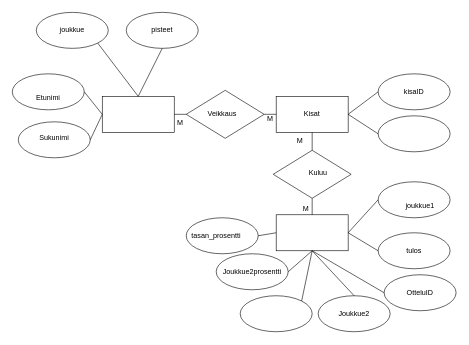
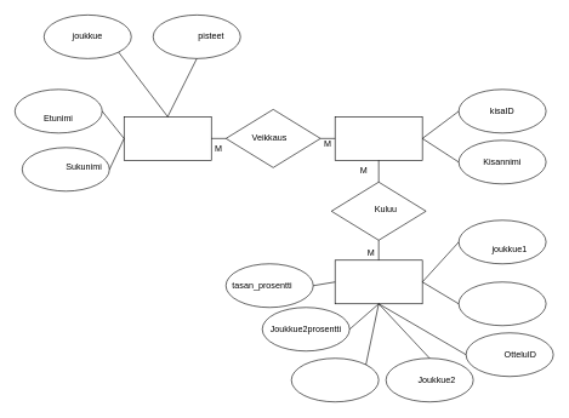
  <mxCell id="0" />
  <mxCell id="1" parent="0" />
  <mxCell id="2" value="" style="rounded=0;whiteSpace=wrap;html=1;" vertex="1" parent="1"><mxGeometry x="460" y="160" width="120" height="60" as="geometry" /></mxCell>
- <mxCell id="3" value="Kisat" style="text;html=1;strokeColor=none;fillColor=none;align=center;verticalAlign=middle;whiteSpace=wrap;rounded=0;" vertex="1" parent="1"><mxGeometry x="490" y="175" width="60" height="30" as="geometry" /></mxCell>
  <mxCell id="4" value="" style="rounded=0;whiteSpace=wrap;html=1;" vertex="1" parent="1"><mxGeometry x="170" y="160" width="120" height="60" as="geometry" /></mxCell>
  <mxCell id="5" value="" style="ellipse;whiteSpace=wrap;html=1;" vertex="1" parent="1"><mxGeometry x="60" y="20" width="120" height="60" as="geometry" /></mxCell>
  <mxCell id="6" value="joukkue" style="text;html=1;strokeColor=none;fillColor=none;align=center;verticalAlign=middle;whiteSpace=wrap;rounded=0;" vertex="1" parent="1"><mxGeometry x="90" y="35" width="60" height="30" as="geometry" /></mxCell>
  <mxCell id="7" value="" style="ellipse;whiteSpace=wrap;html=1;" vertex="1" parent="1"><mxGeometry x="20" y="122.5" width="120" height="60" as="geometry" /></mxCell>
  <mxCell id="8" value="Etunimi" style="text;html=1;strokeColor=none;fillColor=none;align=center;verticalAlign=middle;whiteSpace=wrap;rounded=0;" vertex="1" parent="1"><mxGeometry x="50" y="147.5" width="60" height="30" as="geometry" /></mxCell>
  <mxCell id="9" value="" style="ellipse;whiteSpace=wrap;html=1;" vertex="1" parent="1"><mxGeometry x="30" y="202.5" width="120" height="60" as="geometry" /></mxCell>
- <mxCell id="10" value="Sukunimi" style="text;html=1;strokeColor=none;fillColor=none;align=center;verticalAlign=middle;whiteSpace=wrap;rounded=0;" vertex="1" parent="1"><mxGeometry x="60" y="217.5" width="60" height="25" as="geometry" /></mxCell>
+ <mxCell id="10" value="Sukunimi" style="text;html=1;strokeColor=none;fillColor=none;align=center;verticalAlign=middle;whiteSpace=wrap;rounded=0;" vertex="1" parent="1"><mxGeometry x="85" y="217.5" width="60" height="25" as="geometry" /></mxCell>
  <mxCell id="11" value="" style="ellipse;whiteSpace=wrap;html=1;" vertex="1" parent="1"><mxGeometry x="630" y="122.5" width="120" height="60" as="geometry" /></mxCell>
  <mxCell id="12" value="kisaID" style="text;html=1;strokeColor=none;fillColor=none;align=center;verticalAlign=middle;whiteSpace=wrap;rounded=0;" vertex="1" parent="1"><mxGeometry x="660" y="137.5" width="60" height="30" as="geometry" /></mxCell>
  <mxCell id="13" value="" style="rounded=0;whiteSpace=wrap;html=1;" vertex="1" parent="1"><mxGeometry x="460" y="357.5" width="120" height="60" as="geometry" /></mxCell>
  <mxCell id="14" value="" style="ellipse;whiteSpace=wrap;html=1;" vertex="1" parent="1"><mxGeometry x="630" y="302.5" width="120" height="60" as="geometry" /></mxCell>
  <mxCell id="15" value="joukkue1" style="text;html=1;strokeColor=none;fillColor=none;align=center;verticalAlign=middle;whiteSpace=wrap;rounded=0;" vertex="1" parent="1"><mxGeometry x="670" y="327.5" width="60" height="30" as="geometry" /></mxCell>
  <mxCell id="16" value="" style="ellipse;whiteSpace=wrap;html=1;" vertex="1" parent="1"><mxGeometry x="210" y="20" width="120" height="60" as="geometry" /></mxCell>
- <mxCell id="17" value="pisteet" style="text;html=1;strokeColor=none;fillColor=none;align=center;verticalAlign=middle;whiteSpace=wrap;rounded=0;" vertex="1" parent="1"><mxGeometry x="240" y="35" width="60" height="30" as="geometry" /></mxCell>
+ <mxCell id="17" value="pisteet" style="text;html=1;strokeColor=none;fillColor=none;align=center;verticalAlign=middle;whiteSpace=wrap;rounded=0;" vertex="1" parent="1"><mxGeometry x="260" y="35" width="60" height="30" as="geometry" /></mxCell>
  <mxCell id="18" value="" style="ellipse;whiteSpace=wrap;html=1;" vertex="1" parent="1"><mxGeometry x="630" y="387.5" width="120" height="60" as="geometry" /></mxCell>
- <mxCell id="19" value="tulos" style="text;html=1;strokeColor=none;fillColor=none;align=center;verticalAlign=middle;whiteSpace=wrap;rounded=0;" vertex="1" parent="1"><mxGeometry x="660" y="402.5" width="60" height="30" as="geometry" /></mxCell>
  <mxCell id="20" value="" style="ellipse;whiteSpace=wrap;html=1;" vertex="1" parent="1"><mxGeometry x="630" y="192.5" width="120" height="60" as="geometry" /></mxCell>
+ <mxCell id="21" value="Kisannimi" style="text;html=1;strokeColor=none;fillColor=none;align=center;verticalAlign=middle;whiteSpace=wrap;rounded=0;" vertex="1" parent="1"><mxGeometry x="660" y="207.5" width="60" height="30" as="geometry" /></mxCell>
  <mxCell id="22" value="" style="ellipse;whiteSpace=wrap;html=1;" vertex="1" parent="1"><mxGeometry x="640" y="457.5" width="120" height="60" as="geometry" /></mxCell>
- <mxCell id="23" value="OtteluID" style="text;html=1;strokeColor=none;fillColor=none;align=center;verticalAlign=middle;whiteSpace=wrap;rounded=0;" vertex="1" parent="1"><mxGeometry x="670" y="472.5" width="60" height="30" as="geometry" /></mxCell>
+ <mxCell id="23" value="OtteluID" style="text;html=1;strokeColor=none;fillColor=none;align=center;verticalAlign=middle;whiteSpace=wrap;rounded=0;" vertex="1" parent="1"><mxGeometry x="685" y="472.5" width="60" height="30" as="geometry" /></mxCell>
  <mxCell id="24" value="" style="ellipse;whiteSpace=wrap;html=1;" vertex="1" parent="1"><mxGeometry x="530" y="492.5" width="120" height="60" as="geometry" /></mxCell>
- <mxCell id="25" value="Joukkue2" style="text;html=1;strokeColor=none;fillColor=none;align=center;verticalAlign=middle;whiteSpace=wrap;rounded=0;" vertex="1" parent="1"><mxGeometry x="560" y="507.5" width="60" height="30" as="geometry" /></mxCell>
+ <mxCell id="25" value="Joukkue2" style="text;html=1;strokeColor=none;fillColor=none;align=center;verticalAlign=middle;whiteSpace=wrap;rounded=0;" vertex="1" parent="1"><mxGeometry x="570" y="507.5" width="60" height="30" as="geometry" /></mxCell>
  <mxCell id="26" value="" style="endArrow=none;html=1;rounded=0;entryX=0.5;entryY=1;entryDx=0;entryDy=0;exitX=0.5;exitY=0;exitDx=0;exitDy=0;" edge="1" parent="1" source="4" target="16"><mxGeometry width="50" height="50" relative="1" as="geometry"><mxPoint x="350" y="240" as="sourcePoint" /><mxPoint x="400" y="190" as="targetPoint" /></mxGeometry></mxCell>
  <mxCell id="27" value="" style="endArrow=none;html=1;rounded=0;exitX=0.5;exitY=0;exitDx=0;exitDy=0;entryX=1;entryY=1;entryDx=0;entryDy=0;" edge="1" parent="1" source="4" target="5"><mxGeometry width="50" height="50" relative="1" as="geometry"><mxPoint x="350" y="240" as="sourcePoint" /><mxPoint x="400" y="190" as="targetPoint" /></mxGeometry></mxCell>
  <mxCell id="28" value="" style="endArrow=none;html=1;rounded=0;entryX=1;entryY=0.5;entryDx=0;entryDy=0;exitX=0;exitY=0.5;exitDx=0;exitDy=0;" edge="1" parent="1" source="4" target="7"><mxGeometry width="50" height="50" relative="1" as="geometry"><mxPoint x="350" y="240" as="sourcePoint" /><mxPoint x="400" y="190" as="targetPoint" /></mxGeometry></mxCell>
  <mxCell id="29" value="" style="endArrow=none;html=1;rounded=0;exitX=1;exitY=0.5;exitDx=0;exitDy=0;entryX=0;entryY=0.5;entryDx=0;entryDy=0;" edge="1" parent="1" source="9" target="4"><mxGeometry width="50" height="50" relative="1" as="geometry"><mxPoint x="350" y="212.5" as="sourcePoint" /><mxPoint x="150" y="190" as="targetPoint" /></mxGeometry></mxCell>
  <mxCell id="30" value="" style="endArrow=none;html=1;rounded=0;entryX=0;entryY=0.5;entryDx=0;entryDy=0;exitX=1;exitY=0.5;exitDx=0;exitDy=0;" edge="1" parent="1" source="2" target="11"><mxGeometry width="50" height="50" relative="1" as="geometry"><mxPoint x="350" y="300" as="sourcePoint" /><mxPoint x="400" y="250" as="targetPoint" /></mxGeometry></mxCell>
  <mxCell id="31" value="" style="endArrow=none;html=1;rounded=0;entryX=0;entryY=0.5;entryDx=0;entryDy=0;exitX=1;exitY=0.5;exitDx=0;exitDy=0;" edge="1" parent="1" source="2" target="20"><mxGeometry width="50" height="50" relative="1" as="geometry"><mxPoint x="350" y="300" as="sourcePoint" /><mxPoint x="400" y="250" as="targetPoint" /></mxGeometry></mxCell>
  <mxCell id="32" value="" style="endArrow=none;html=1;rounded=0;entryX=0;entryY=0.5;entryDx=0;entryDy=0;exitX=1;exitY=0.5;exitDx=0;exitDy=0;" edge="1" parent="1" source="13" target="14"><mxGeometry width="50" height="50" relative="1" as="geometry"><mxPoint x="350" y="327.5" as="sourcePoint" /><mxPoint x="633.96" y="355.48" as="targetPoint" /></mxGeometry></mxCell>
  <mxCell id="33" value="" style="endArrow=none;html=1;rounded=0;entryX=0;entryY=0.5;entryDx=0;entryDy=0;" edge="1" parent="1" target="18"><mxGeometry width="50" height="50" relative="1" as="geometry"><mxPoint x="580" y="387.5" as="sourcePoint" /><mxPoint x="400" y="277.5" as="targetPoint" /></mxGeometry></mxCell>
  <mxCell id="34" value="" style="endArrow=none;html=1;rounded=0;entryX=0;entryY=0.5;entryDx=0;entryDy=0;exitX=0.5;exitY=1;exitDx=0;exitDy=0;" edge="1" parent="1" source="13" target="22"><mxGeometry width="50" height="50" relative="1" as="geometry"><mxPoint x="350" y="327.5" as="sourcePoint" /><mxPoint x="400" y="277.5" as="targetPoint" /></mxGeometry></mxCell>
  <mxCell id="35" value="" style="endArrow=none;html=1;rounded=0;exitX=0.5;exitY=0;exitDx=0;exitDy=0;" edge="1" parent="1" source="24"><mxGeometry width="50" height="50" relative="1" as="geometry"><mxPoint x="490" y="467.5" as="sourcePoint" /><mxPoint x="520" y="417.5" as="targetPoint" /></mxGeometry></mxCell>
  <mxCell id="36" value="" style="ellipse;whiteSpace=wrap;html=1;" vertex="1" parent="1"><mxGeometry x="400" y="492.5" width="120" height="60" as="geometry" /></mxCell>
  <mxCell id="37" value="" style="ellipse;whiteSpace=wrap;html=1;" vertex="1" parent="1"><mxGeometry x="360" y="422.5" width="120" height="60" as="geometry" /></mxCell>
  <mxCell id="38" value="Joukkue2prosentti" style="text;html=1;strokeColor=none;fillColor=none;align=center;verticalAlign=middle;whiteSpace=wrap;rounded=0;" vertex="1" parent="1"><mxGeometry x="390" y="437.5" width="60" height="30" as="geometry" /></mxCell>
  <mxCell id="39" value="" style="endArrow=none;html=1;rounded=0;exitX=1;exitY=0;exitDx=0;exitDy=0;" edge="1" parent="1" source="36"><mxGeometry width="50" height="50" relative="1" as="geometry"><mxPoint x="350" y="327.5" as="sourcePoint" /><mxPoint x="520" y="417.5" as="targetPoint" /></mxGeometry></mxCell>
  <mxCell id="40" value="" style="endArrow=none;html=1;rounded=0;entryX=0.5;entryY=1;entryDx=0;entryDy=0;exitX=1;exitY=0.5;exitDx=0;exitDy=0;" edge="1" parent="1" source="37" target="13"><mxGeometry width="50" height="50" relative="1" as="geometry"><mxPoint x="350" y="327.5" as="sourcePoint" /><mxPoint x="400" y="277.5" as="targetPoint" /></mxGeometry></mxCell>
  <mxCell id="41" value="" style="ellipse;whiteSpace=wrap;html=1;" vertex="1" parent="1"><mxGeometry x="310" y="362.5" width="120" height="60" as="geometry" /></mxCell>
  <mxCell id="42" value="tasan_prosentti" style="text;html=1;strokeColor=none;fillColor=none;align=center;verticalAlign=middle;whiteSpace=wrap;rounded=0;" vertex="1" parent="1"><mxGeometry x="330" y="377.5" width="60" height="30" as="geometry" /></mxCell>
  <mxCell id="43" value="" style="endArrow=none;html=1;rounded=0;entryX=0;entryY=0.5;entryDx=0;entryDy=0;exitX=1;exitY=0.5;exitDx=0;exitDy=0;" edge="1" parent="1" source="41" target="13"><mxGeometry width="50" height="50" relative="1" as="geometry"><mxPoint x="350" y="327.5" as="sourcePoint" /><mxPoint x="400" y="277.5" as="targetPoint" /></mxGeometry></mxCell>
  <mxCell id="44" value="" style="rhombus;whiteSpace=wrap;html=1;" vertex="1" parent="1"><mxGeometry x="310" y="150" width="130" height="80" as="geometry" /></mxCell>
  <mxCell id="45" value="Veikkaus" style="text;html=1;strokeColor=none;fillColor=none;align=center;verticalAlign=middle;whiteSpace=wrap;rounded=0;" vertex="1" parent="1"><mxGeometry x="340" y="175" width="60" height="30" as="geometry" /></mxCell>
  <mxCell id="46" value="" style="rhombus;whiteSpace=wrap;html=1;" vertex="1" parent="1"><mxGeometry x="455" y="250" width="130" height="80" as="geometry" /></mxCell>
  <mxCell id="47" value="Kuluu" style="text;html=1;strokeColor=none;fillColor=none;align=center;verticalAlign=middle;whiteSpace=wrap;rounded=0;" vertex="1" parent="1"><mxGeometry x="500" y="272.5" width="60" height="30" as="geometry" /></mxCell>
  <mxCell id="48" value="" style="endArrow=none;html=1;rounded=0;entryX=0;entryY=0.5;entryDx=0;entryDy=0;exitX=1;exitY=0.5;exitDx=0;exitDy=0;" edge="1" parent="1" source="4" target="44"><mxGeometry width="50" height="50" relative="1" as="geometry"><mxPoint x="350" y="240" as="sourcePoint" /><mxPoint x="400" y="190" as="targetPoint" /></mxGeometry></mxCell>
  <mxCell id="49" value="" style="endArrow=none;html=1;rounded=0;entryX=0;entryY=0.5;entryDx=0;entryDy=0;exitX=1;exitY=0.5;exitDx=0;exitDy=0;" edge="1" parent="1" source="44" target="2"><mxGeometry width="50" height="50" relative="1" as="geometry"><mxPoint x="440" y="208" as="sourcePoint" /><mxPoint x="400" y="250" as="targetPoint" /></mxGeometry></mxCell>
  <mxCell id="50" value="" style="endArrow=none;html=1;rounded=0;entryX=0.5;entryY=1;entryDx=0;entryDy=0;exitX=0.5;exitY=0;exitDx=0;exitDy=0;" edge="1" parent="1" source="46" target="2"><mxGeometry width="50" height="50" relative="1" as="geometry"><mxPoint x="360" y="260" as="sourcePoint" /><mxPoint x="410" y="210" as="targetPoint" /></mxGeometry></mxCell>
  <mxCell id="51" value="" style="endArrow=none;html=1;rounded=0;entryX=0.5;entryY=1;entryDx=0;entryDy=0;exitX=0.5;exitY=0;exitDx=0;exitDy=0;" edge="1" parent="1" source="13" target="46"><mxGeometry width="50" height="50" relative="1" as="geometry"><mxPoint x="390" y="347.5" as="sourcePoint" /><mxPoint x="515" y="350" as="targetPoint" /></mxGeometry></mxCell>
  <mxCell id="52" value="M" style="text;html=1;strokeColor=none;fillColor=none;align=center;verticalAlign=middle;whiteSpace=wrap;rounded=0;" vertex="1" parent="1"><mxGeometry x="420" y="182.5" width="60" height="30" as="geometry" /></mxCell>
  <mxCell id="53" value="M" style="text;html=1;strokeColor=none;fillColor=none;align=center;verticalAlign=middle;whiteSpace=wrap;rounded=0;" vertex="1" parent="1"><mxGeometry x="270" y="190" width="60" height="30" as="geometry" /></mxCell>
  <mxCell id="54" value="M" style="text;html=1;strokeColor=none;fillColor=none;align=center;verticalAlign=middle;whiteSpace=wrap;rounded=0;" vertex="1" parent="1"><mxGeometry x="470" y="220" width="60" height="30" as="geometry" /></mxCell>
  <mxCell id="55" value="M" style="text;html=1;strokeColor=none;fillColor=none;align=center;verticalAlign=middle;whiteSpace=wrap;rounded=0;" vertex="1" parent="1"><mxGeometry x="480" y="332.5" width="60" height="30" as="geometry" /></mxCell>
